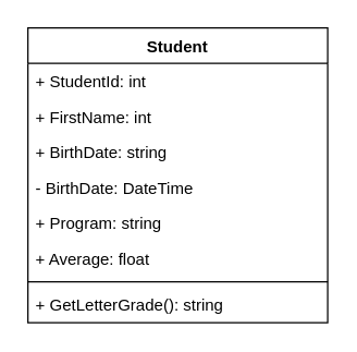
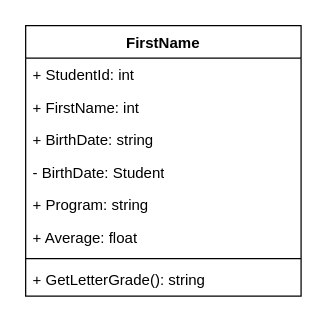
  <mxCell id="0" />
  <mxCell id="1" parent="0" />
- <mxCell id="2" value="Student" style="swimlane;fontStyle=1;align=center;verticalAlign=top;childLayout=stackLayout;horizontal=1;startSize=26;horizontalStack=0;resizeParent=1;resizeParentMax=0;resizeLast=0;collapsible=1;marginBottom=0;whiteSpace=wrap;html=1;" vertex="1" parent="1"><mxGeometry x="20" y="20" width="220" height="216" as="geometry" /></mxCell>
+ <mxCell id="2" value="FirstName" style="swimlane;fontStyle=1;align=center;verticalAlign=top;childLayout=stackLayout;horizontal=1;startSize=26;horizontalStack=0;resizeParent=1;resizeParentMax=0;resizeLast=0;collapsible=1;marginBottom=0;whiteSpace=wrap;html=1;" vertex="1" parent="1"><mxGeometry x="20" y="20" width="220" height="216" as="geometry" /></mxCell>
  <mxCell id="3" value="+ StudentId: int" style="text;strokeColor=none;fillColor=none;align=left;verticalAlign=top;spacingLeft=4;spacingRight=4;overflow=hidden;rotatable=0;points=[[0,0.5],[1,0.5]];portConstraint=eastwest;whiteSpace=wrap;html=1;" vertex="1" parent="2"><mxGeometry y="26" width="220" height="26" as="geometry" /></mxCell>
  <mxCell id="4" value="+ FirstName: int" style="text;strokeColor=none;fillColor=none;align=left;verticalAlign=top;spacingLeft=4;spacingRight=4;overflow=hidden;rotatable=0;points=[[0,0.5],[1,0.5]];portConstraint=eastwest;whiteSpace=wrap;html=1;" vertex="1" parent="2"><mxGeometry y="52" width="220" height="26" as="geometry" /></mxCell>
  <mxCell id="5" value="+ BirthDate: string" style="text;strokeColor=none;fillColor=none;align=left;verticalAlign=top;spacingLeft=4;spacingRight=4;overflow=hidden;rotatable=0;points=[[0,0.5],[1,0.5]];portConstraint=eastwest;whiteSpace=wrap;html=1;" vertex="1" parent="2"><mxGeometry y="78" width="220" height="26" as="geometry" /></mxCell>
- <mxCell id="6" value="- BirthDate: DateTime" style="text;strokeColor=none;fillColor=none;align=left;verticalAlign=top;spacingLeft=4;spacingRight=4;overflow=hidden;rotatable=0;points=[[0,0.5],[1,0.5]];portConstraint=eastwest;whiteSpace=wrap;html=1;" vertex="1" parent="2"><mxGeometry y="104" width="220" height="26" as="geometry" /></mxCell>
+ <mxCell id="6" value="- BirthDate: Student" style="text;strokeColor=none;fillColor=none;align=left;verticalAlign=top;spacingLeft=4;spacingRight=4;overflow=hidden;rotatable=0;points=[[0,0.5],[1,0.5]];portConstraint=eastwest;whiteSpace=wrap;html=1;" vertex="1" parent="2"><mxGeometry y="104" width="220" height="26" as="geometry" /></mxCell>
  <mxCell id="7" value="+ Program: string" style="text;strokeColor=none;fillColor=none;align=left;verticalAlign=top;spacingLeft=4;spacingRight=4;overflow=hidden;rotatable=0;points=[[0,0.5],[1,0.5]];portConstraint=eastwest;whiteSpace=wrap;html=1;" vertex="1" parent="2"><mxGeometry y="130" width="220" height="26" as="geometry" /></mxCell>
  <mxCell id="8" value="+ Average: float" style="text;strokeColor=none;fillColor=none;align=left;verticalAlign=top;spacingLeft=4;spacingRight=4;overflow=hidden;rotatable=0;points=[[0,0.5],[1,0.5]];portConstraint=eastwest;whiteSpace=wrap;html=1;" vertex="1" parent="2"><mxGeometry y="156" width="220" height="26" as="geometry" /></mxCell>
  <mxCell id="9" value="" style="line;strokeWidth=1;fillColor=none;align=left;verticalAlign=middle;spacingTop=-1;spacingLeft=3;spacingRight=3;rotatable=0;labelPosition=right;points=[];portConstraint=eastwest;strokeColor=inherit;" vertex="1" parent="2"><mxGeometry y="182" width="220" height="8" as="geometry" /></mxCell>
  <mxCell id="10" value="+ GetLetterGrade(): string" style="text;strokeColor=none;fillColor=none;align=left;verticalAlign=top;spacingLeft=4;spacingRight=4;overflow=hidden;rotatable=0;points=[[0,0.5],[1,0.5]];portConstraint=eastwest;whiteSpace=wrap;html=1;" vertex="1" parent="2"><mxGeometry y="190" width="220" height="26" as="geometry" /></mxCell>
